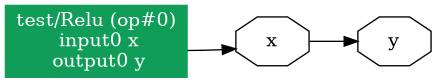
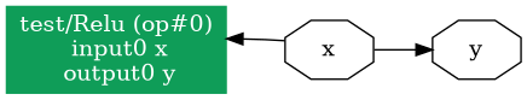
  digraph {
    rankdir=LR
    node [shape=octagon]
    "test/Relu (op#0)\n input0 x\n output0 y" [color="#0F9D58" fontcolor="#FFFFFF" height=0.73611 shape=box style=filled width=1.4444]
    n2 [height=0.5 label=y width=0.75]
    n3 [height=0.5 label=x width=0.75]
-   "test/Relu (op#0)\n input0 x\n output0 y" -> n3
+   n3 -> "test/Relu (op#0)\n input0 x\n output0 y"
    n3 -> n2
  }
